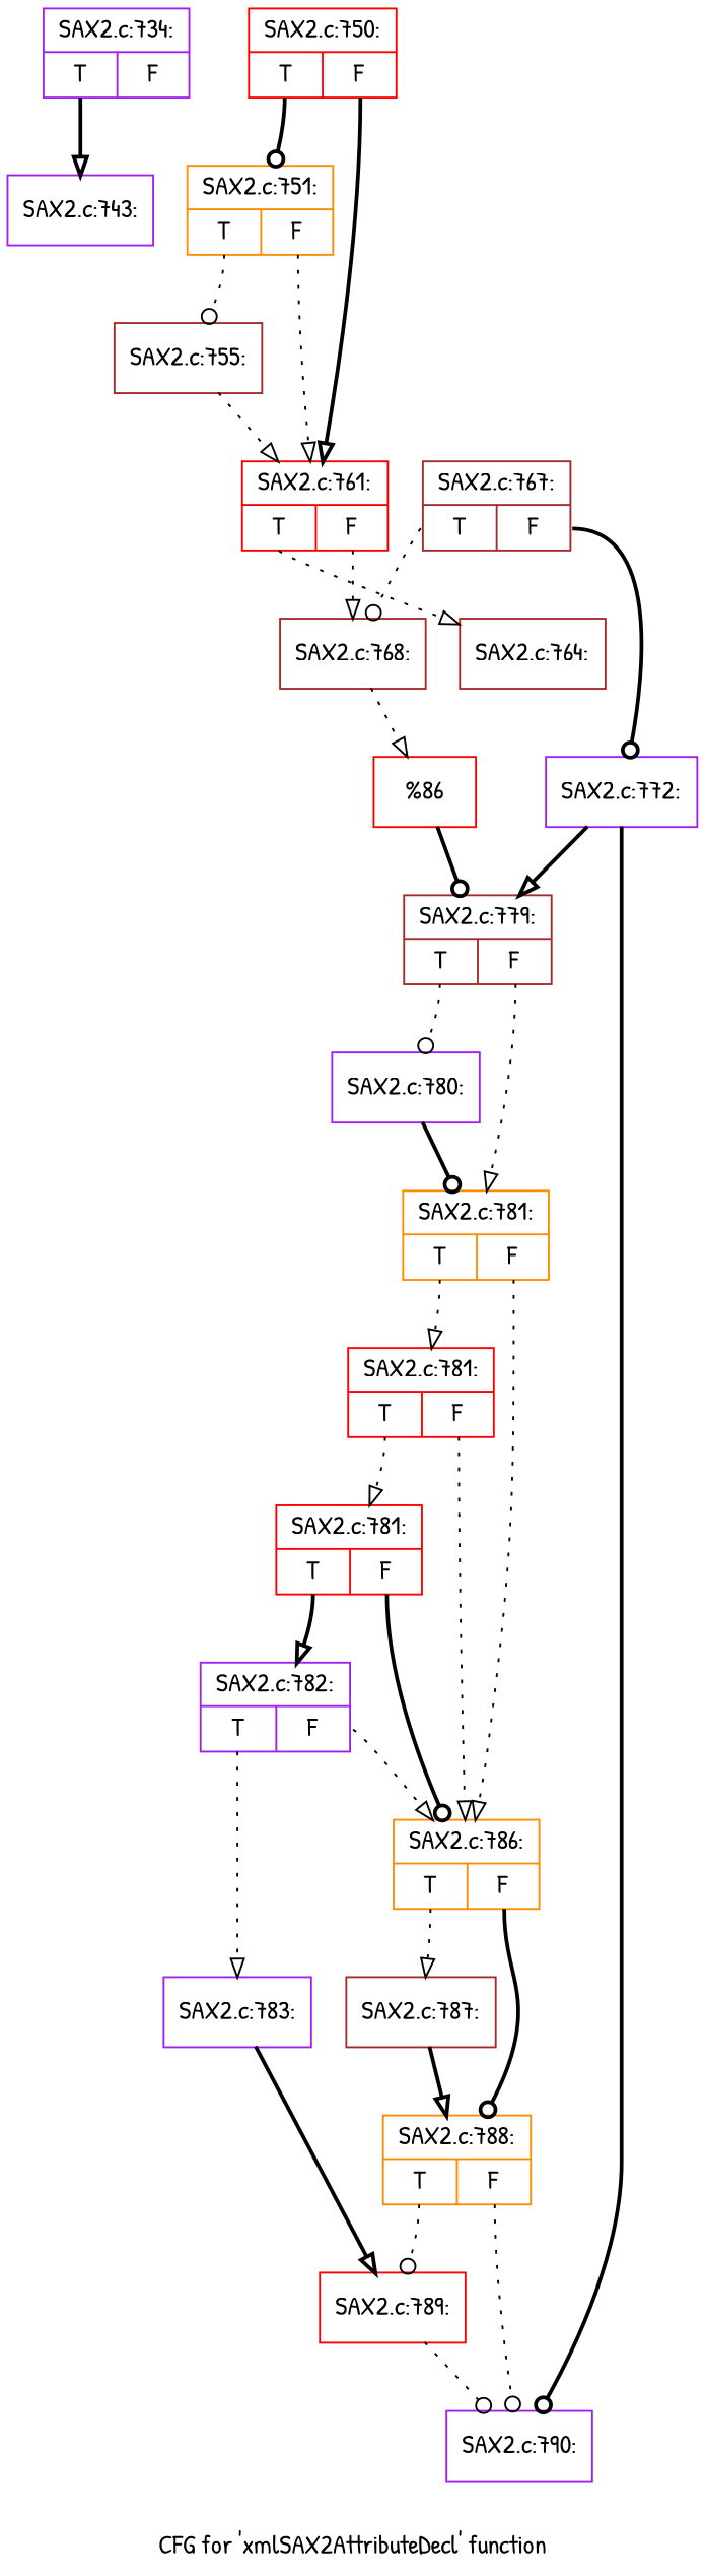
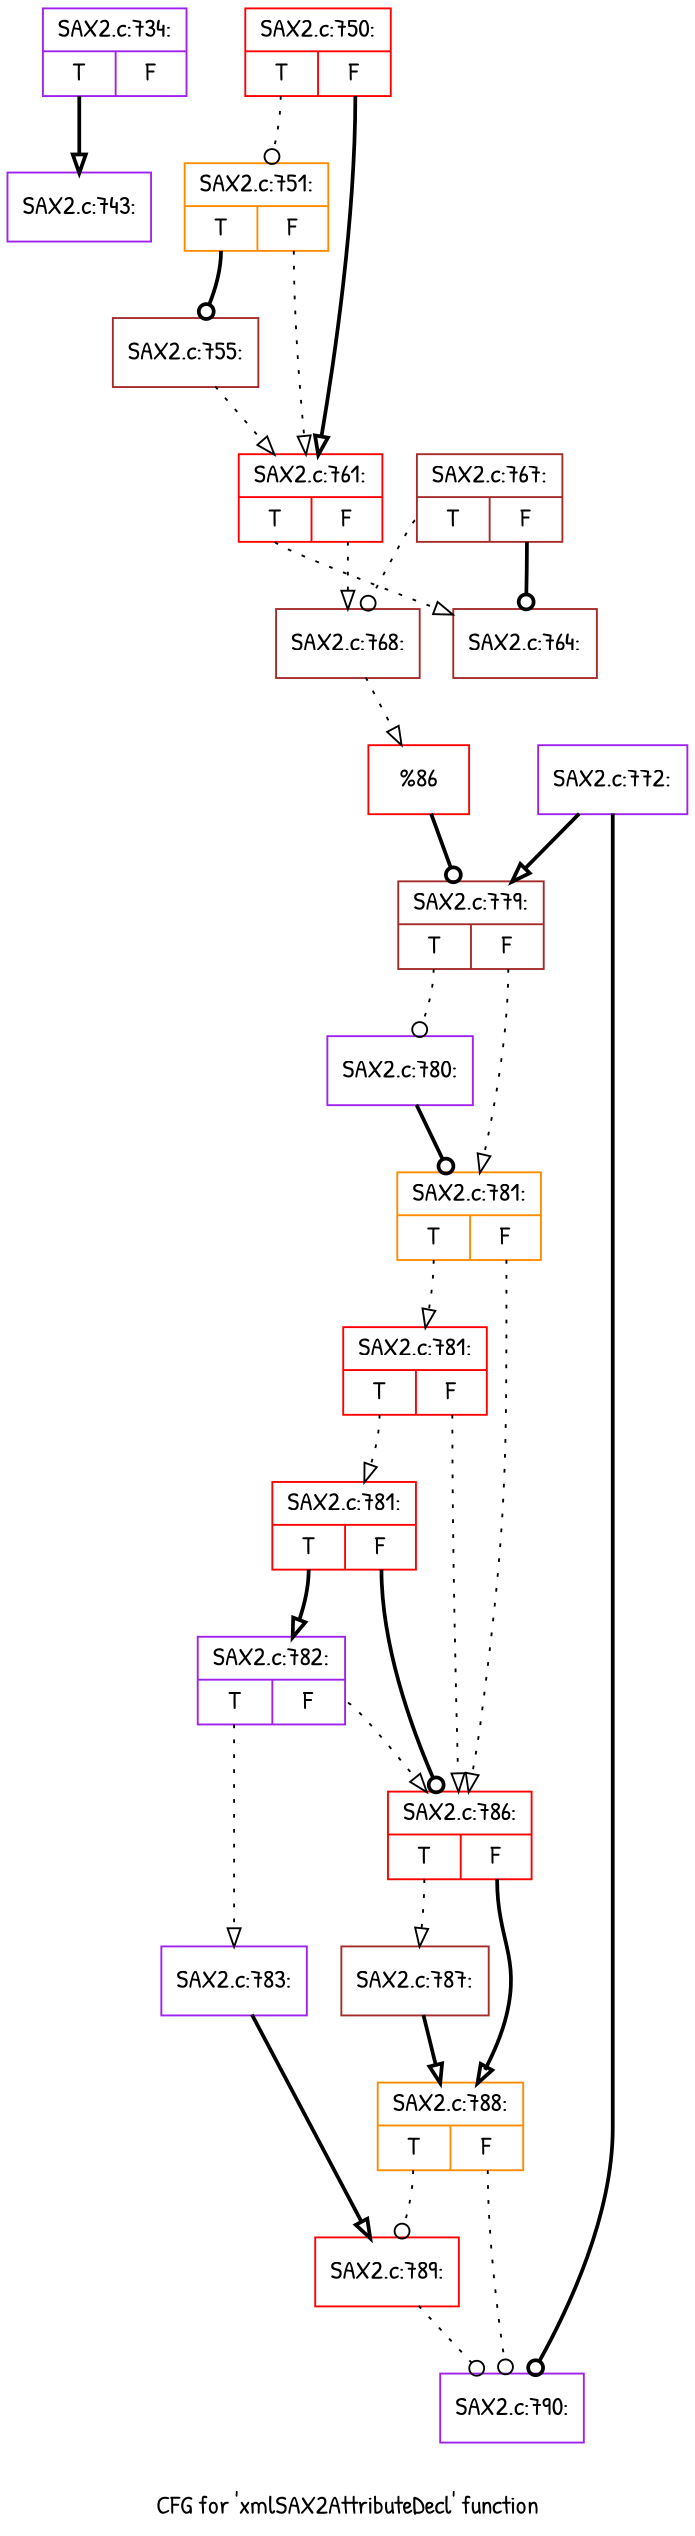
  digraph {
    fontname="Patrick Hand"
    label="CFG for 'xmlSAX2AttributeDecl' function"
    node [color=purple fontname="Patrick Hand" shape=record]
    edge [arrowhead=onormal fontname="Patrick Hand" style=dotted tailport=s0]
    n1 [label="{SAX2.c:734:|{<s0>T|<s1>F}}"]
    n2 [label="{SAX2.c:743:}"]
    n3 [label="{SAX2.c:790:}"]
    n4 [color=red label="{SAX2.c:750:|{<s0>T|<s1>F}}"]
    n5 [color=darkorange label="{SAX2.c:751:|{<s0>T|<s1>F}}"]
    n6 [color=red label="{SAX2.c:761:|{<s0>T|<s1>F}}"]
    n7 [color=brown label="{SAX2.c:755:}"]
    n8 [color=brown label="{SAX2.c:764:}"]
    n9 [color=brown label="{SAX2.c:768:}"]
    n10 [color=brown label="{SAX2.c:767:|{<s0>T|<s1>F}}"]
    n11 [label="{SAX2.c:772:}"]
    n12 [color=brown label="{SAX2.c:779:|{<s0>T|<s1>F}}"]
    n13 [label="{SAX2.c:780:}"]
    n14 [color=darkorange label="{SAX2.c:781:|{<s0>T|<s1>F}}"]
    n15 [color=red label="{%86}"]
    n16 [color=red label="{SAX2.c:781:|{<s0>T|<s1>F}}"]
-   n17 [color=darkorange label="{SAX2.c:786:|{<s0>T|<s1>F}}"]
+   n17 [color=red label="{SAX2.c:786:|{<s0>T|<s1>F}}"]
    n18 [color=red label="{SAX2.c:781:|{<s0>T|<s1>F}}"]
    n19 [color=brown label="{SAX2.c:787:}"]
    n20 [color=darkorange label="{SAX2.c:788:|{<s0>T|<s1>F}}"]
    n21 [label="{SAX2.c:782:|{<s0>T|<s1>F}}"]
    n22 [color=red label="{SAX2.c:789:}"]
    n23 [label="{SAX2.c:783:}"]
    n1 -> n2 [style=bold]
-   n4 -> n5 [arrowhead=odot style=bold]
+   n4 -> n5 [arrowhead=odot]
    n4 -> n6 [style=bold tailport=s1]
    n5 -> n6 [tailport=s1]
-   n5 -> n7 [arrowhead=odot]
+   n5 -> n7 [arrowhead=odot style=bold]
    n6 -> n8
    n6 -> n9 [tailport=s1]
    n7 -> n6
    n9 -> n15
    n10 -> n9 [arrowhead=odot]
-   n10 -> n11 [arrowhead=odot style=bold tailport=s1]
+   n10 -> n8 [arrowhead=odot style=bold tailport=s1]
    n11 -> n3 [arrowhead=odot style=bold]
    n11 -> n12 [style=bold]
    n12 -> n13 [arrowhead=odot]
    n12 -> n14 [tailport=s1]
    n13 -> n14 [arrowhead=odot style=bold]
    n14 -> n16
    n14 -> n17 [tailport=s1]
    n15 -> n12 [arrowhead=odot style=bold]
    n16 -> n17 [tailport=s1]
    n16 -> n18
    n17 -> n19
-   n17 -> n20 [arrowhead=odot style=bold tailport=s1]
+   n17 -> n20 [style=bold tailport=s1]
    n18 -> n17 [arrowhead=odot style=bold tailport=s1]
    n18 -> n21 [style=bold]
    n19 -> n20 [style=bold]
    n20 -> n3 [arrowhead=odot tailport=s1]
    n20 -> n22 [arrowhead=odot]
    n21 -> n17 [tailport=s1]
    n21 -> n23
    n22 -> n3 [arrowhead=odot]
    n23 -> n22 [style=bold]
  }
